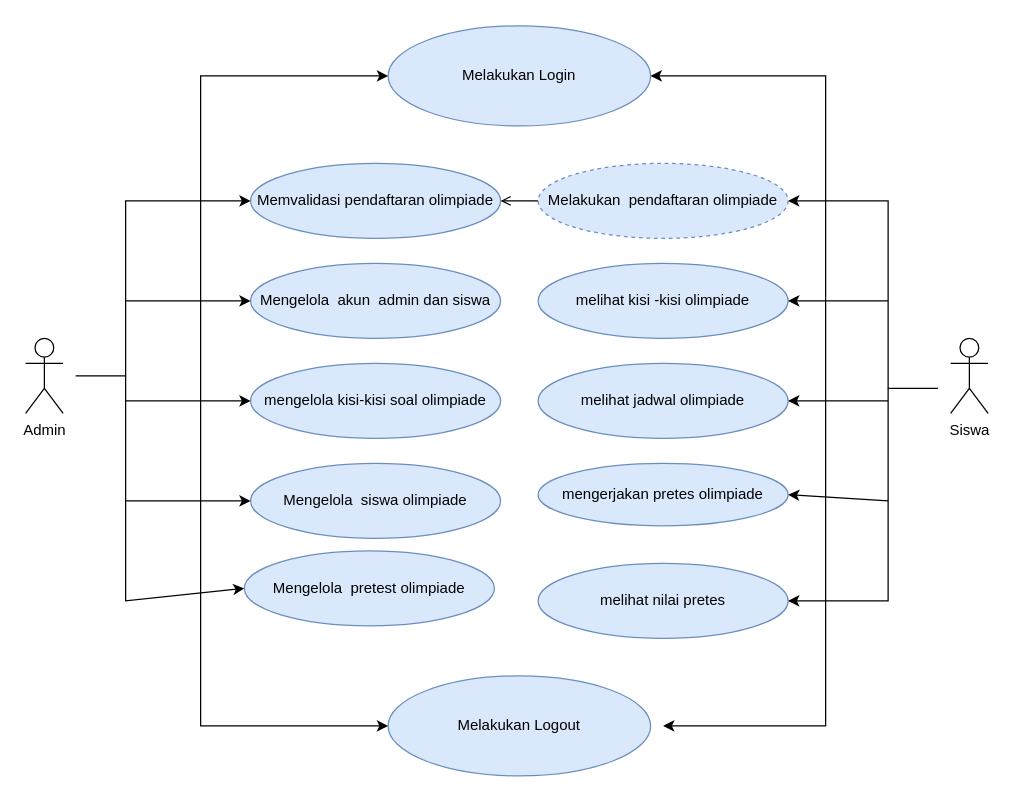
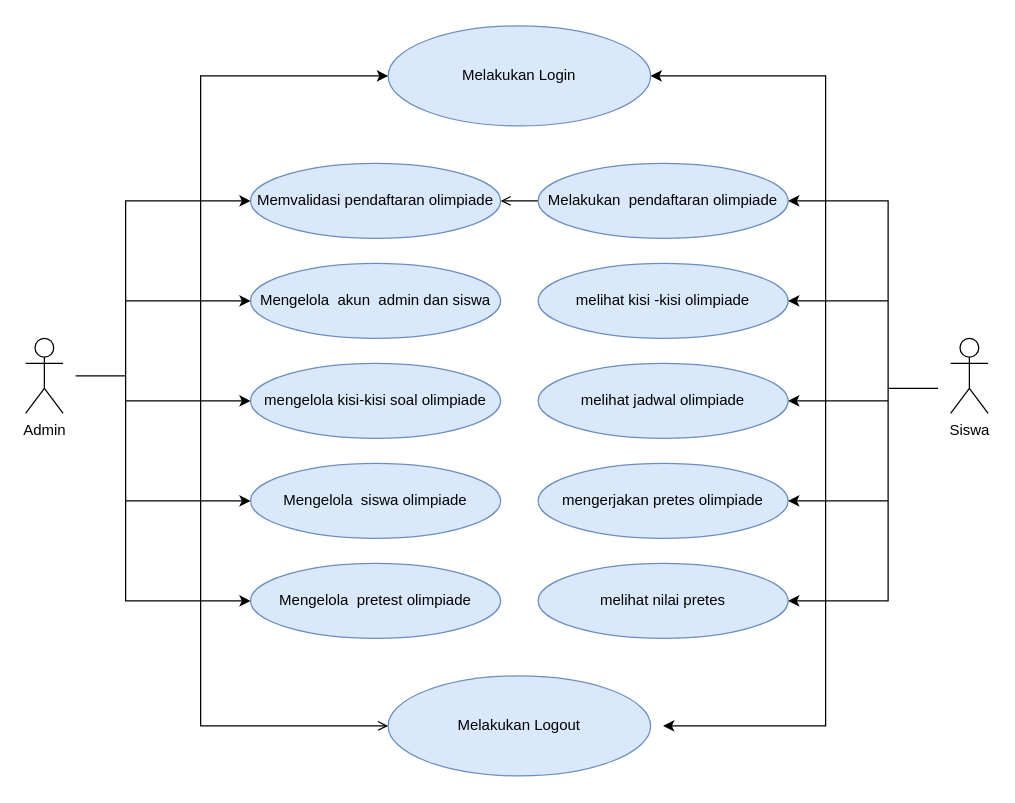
  <mxCell id="0" />
  <mxCell id="1" parent="0" />
  <mxCell id="2" value="Melakukan Login" style="ellipse;whiteSpace=wrap;html=1;fillColor=#dae8fc;strokeColor=#6c8ebf;" vertex="1" parent="1"><mxGeometry x="310" y="20" width="210" height="80" as="geometry" /></mxCell>
  <mxCell id="3" value="Mengelola&amp;nbsp; akun&amp;nbsp; admin dan siswa" style="ellipse;whiteSpace=wrap;html=1;fillColor=#dae8fc;strokeColor=#6c8ebf;" vertex="1" parent="1"><mxGeometry x="200" y="210" width="200" height="60" as="geometry" /></mxCell>
  <mxCell id="4" value="mengelola kisi-kisi soal olimpiade" style="ellipse;whiteSpace=wrap;html=1;fillColor=#dae8fc;strokeColor=#6c8ebf;" vertex="1" parent="1"><mxGeometry x="200" y="290" width="200" height="60" as="geometry" /></mxCell>
  <mxCell id="5" value="Mengelola&amp;nbsp; siswa olimpiade" style="ellipse;whiteSpace=wrap;html=1;fillColor=#dae8fc;strokeColor=#6c8ebf;" vertex="1" parent="1"><mxGeometry x="200" y="370" width="200" height="60" as="geometry" /></mxCell>
- <mxCell id="6" value="Mengelola&amp;nbsp; pretest olimpiade" style="ellipse;whiteSpace=wrap;html=1;fillColor=#dae8fc;strokeColor=#6c8ebf;" vertex="1" parent="1"><mxGeometry x="195" y="440" width="200" height="60" as="geometry" /></mxCell>
+ <mxCell id="6" value="Mengelola&amp;nbsp; pretest olimpiade" style="ellipse;whiteSpace=wrap;html=1;fillColor=#dae8fc;strokeColor=#6c8ebf;" vertex="1" parent="1"><mxGeometry x="200" y="450" width="200" height="60" as="geometry" /></mxCell>
  <mxCell id="7" value="Memvalidasi pendaftaran olimpiade" style="ellipse;whiteSpace=wrap;html=1;fillColor=#dae8fc;strokeColor=#6c8ebf;" vertex="1" parent="1"><mxGeometry x="200" y="130" width="200" height="60" as="geometry" /></mxCell>
  <mxCell id="8" value="" style="edgeStyle=orthogonalEdgeStyle;rounded=0;orthogonalLoop=1;jettySize=auto;html=1;endArrow=open;" edge="1" parent="1" source="9" target="7"><mxGeometry relative="1" as="geometry" /></mxCell>
- <mxCell id="9" value="Melakukan&amp;nbsp; pendaftaran olimpiade" style="ellipse;whiteSpace=wrap;html=1;fillColor=#dae8fc;strokeColor=#6c8ebf;dashed=1;" vertex="1" parent="1"><mxGeometry x="430" y="130" width="200" height="60" as="geometry" /></mxCell>
+ <mxCell id="9" value="Melakukan&amp;nbsp; pendaftaran olimpiade" style="ellipse;whiteSpace=wrap;html=1;fillColor=#dae8fc;strokeColor=#6c8ebf;" vertex="1" parent="1"><mxGeometry x="430" y="130" width="200" height="60" as="geometry" /></mxCell>
  <mxCell id="10" value="melihat kisi -kisi olimpiade" style="ellipse;whiteSpace=wrap;html=1;fillColor=#dae8fc;strokeColor=#6c8ebf;" vertex="1" parent="1"><mxGeometry x="430" y="210" width="200" height="60" as="geometry" /></mxCell>
  <mxCell id="11" value="melihat jadwal olimpiade" style="ellipse;whiteSpace=wrap;html=1;fillColor=#dae8fc;strokeColor=#6c8ebf;" vertex="1" parent="1"><mxGeometry x="430" y="290" width="200" height="60" as="geometry" /></mxCell>
- <mxCell id="12" value="mengerjakan pretes olimpiade" style="ellipse;whiteSpace=wrap;html=1;fillColor=#dae8fc;strokeColor=#6c8ebf;" vertex="1" parent="1"><mxGeometry x="430" y="370" width="200" height="50" as="geometry" /></mxCell>
+ <mxCell id="12" value="mengerjakan pretes olimpiade" style="ellipse;whiteSpace=wrap;html=1;fillColor=#dae8fc;strokeColor=#6c8ebf;" vertex="1" parent="1"><mxGeometry x="430" y="370" width="200" height="60" as="geometry" /></mxCell>
  <mxCell id="13" value="melihat nilai pretes" style="ellipse;whiteSpace=wrap;html=1;fillColor=#dae8fc;strokeColor=#6c8ebf;" vertex="1" parent="1"><mxGeometry x="430" y="450" width="200" height="60" as="geometry" /></mxCell>
  <mxCell id="14" value="Melakukan Logout" style="ellipse;whiteSpace=wrap;html=1;fillColor=#dae8fc;strokeColor=#6c8ebf;" vertex="1" parent="1"><mxGeometry x="310" y="540" width="210" height="80" as="geometry" /></mxCell>
  <mxCell id="15" value="" style="endArrow=classic;startArrow=classic;html=1;rounded=0;" edge="1" parent="1"><mxGeometry width="50" height="50" relative="1" as="geometry"><mxPoint x="520" y="60" as="sourcePoint" /><mxPoint x="530" y="580" as="targetPoint" /><Array as="points"><mxPoint x="660" y="60" /><mxPoint x="660" y="580" /></Array></mxGeometry></mxCell>
- <mxCell id="16" value="" style="endArrow=classic;startArrow=classic;html=1;rounded=0;exitX=0;exitY=0.5;exitDx=0;exitDy=0;entryX=0;entryY=0.5;entryDx=0;entryDy=0;" edge="1" parent="1" source="2" target="14"><mxGeometry width="50" height="50" relative="1" as="geometry"><mxPoint x="20" y="60" as="sourcePoint" /><mxPoint x="30" y="580" as="targetPoint" /><Array as="points"><mxPoint x="160" y="60" /><mxPoint x="160" y="580" /></Array></mxGeometry></mxCell>
+ <mxCell id="16" value="" style="endArrow=open;startArrow=classic;html=1;rounded=0;exitX=0;exitY=0.5;exitDx=0;exitDy=0;entryX=0;entryY=0.5;entryDx=0;entryDy=0;" edge="1" parent="1" source="2" target="14"><mxGeometry width="50" height="50" relative="1" as="geometry"><mxPoint x="20" y="60" as="sourcePoint" /><mxPoint x="30" y="580" as="targetPoint" /><Array as="points"><mxPoint x="160" y="60" /><mxPoint x="160" y="580" /></Array></mxGeometry></mxCell>
  <mxCell id="17" value="Admin" style="shape=umlActor;verticalLabelPosition=bottom;verticalAlign=top;html=1;outlineConnect=0;" vertex="1" parent="1"><mxGeometry x="20" y="270" width="30" height="60" as="geometry" /></mxCell>
  <mxCell id="18" value="" style="endArrow=classic;html=1;rounded=0;entryX=0;entryY=0.5;entryDx=0;entryDy=0;" edge="1" parent="1" target="7"><mxGeometry width="50" height="50" relative="1" as="geometry"><mxPoint x="60" y="300" as="sourcePoint" /><mxPoint x="100" y="130" as="targetPoint" /><Array as="points"><mxPoint x="100" y="300" /><mxPoint x="100" y="160" /></Array></mxGeometry></mxCell>
  <mxCell id="19" value="" style="endArrow=classic;html=1;rounded=0;entryX=0;entryY=0.5;entryDx=0;entryDy=0;" edge="1" parent="1" target="3"><mxGeometry width="50" height="50" relative="1" as="geometry"><mxPoint x="100" y="240" as="sourcePoint" /><mxPoint x="130" y="240" as="targetPoint" /></mxGeometry></mxCell>
  <mxCell id="20" value="" style="endArrow=classic;html=1;rounded=0;entryX=0;entryY=0.5;entryDx=0;entryDy=0;" edge="1" parent="1" target="6"><mxGeometry width="50" height="50" relative="1" as="geometry"><mxPoint x="100" y="300" as="sourcePoint" /><mxPoint x="100" y="530" as="targetPoint" /><Array as="points"><mxPoint x="100" y="480" /></Array></mxGeometry></mxCell>
  <mxCell id="21" value="" style="endArrow=classic;html=1;rounded=0;entryX=0;entryY=0.5;entryDx=0;entryDy=0;" edge="1" parent="1" target="5"><mxGeometry width="50" height="50" relative="1" as="geometry"><mxPoint x="100" y="400" as="sourcePoint" /><mxPoint x="180" y="400" as="targetPoint" /></mxGeometry></mxCell>
  <mxCell id="22" value="" style="endArrow=classic;html=1;rounded=0;entryX=0;entryY=0.5;entryDx=0;entryDy=0;" edge="1" parent="1" target="4"><mxGeometry width="50" height="50" relative="1" as="geometry"><mxPoint x="100" y="320" as="sourcePoint" /><mxPoint x="170" y="290" as="targetPoint" /></mxGeometry></mxCell>
  <mxCell id="23" value="Siswa" style="shape=umlActor;verticalLabelPosition=bottom;verticalAlign=top;html=1;outlineConnect=0;" vertex="1" parent="1"><mxGeometry x="760" y="270" width="30" height="60" as="geometry" /></mxCell>
  <mxCell id="24" value="" style="endArrow=classic;html=1;rounded=0;entryX=1;entryY=0.5;entryDx=0;entryDy=0;" edge="1" parent="1" target="9"><mxGeometry width="50" height="50" relative="1" as="geometry"><mxPoint x="750" y="310" as="sourcePoint" /><mxPoint x="780" y="170" as="targetPoint" /><Array as="points"><mxPoint x="710" y="310" /><mxPoint x="710" y="160" /></Array></mxGeometry></mxCell>
  <mxCell id="25" value="" style="endArrow=classic;html=1;rounded=0;entryX=1;entryY=0.5;entryDx=0;entryDy=0;" edge="1" parent="1" target="10"><mxGeometry width="50" height="50" relative="1" as="geometry"><mxPoint x="710" y="240" as="sourcePoint" /><mxPoint x="780" y="250" as="targetPoint" /></mxGeometry></mxCell>
  <mxCell id="26" value="" style="endArrow=classic;html=1;rounded=0;entryX=1;entryY=0.5;entryDx=0;entryDy=0;" edge="1" parent="1" target="13"><mxGeometry width="50" height="50" relative="1" as="geometry"><mxPoint x="710" y="310" as="sourcePoint" /><mxPoint x="780" y="490" as="targetPoint" /><Array as="points"><mxPoint x="710" y="480" /></Array></mxGeometry></mxCell>
  <mxCell id="27" value="" style="endArrow=classic;html=1;rounded=0;entryX=1;entryY=0.5;entryDx=0;entryDy=0;" edge="1" parent="1" target="12"><mxGeometry width="50" height="50" relative="1" as="geometry"><mxPoint x="710" y="400" as="sourcePoint" /><mxPoint x="780" y="410" as="targetPoint" /></mxGeometry></mxCell>
  <mxCell id="28" value="" style="endArrow=classic;html=1;rounded=0;entryX=1;entryY=0.5;entryDx=0;entryDy=0;" edge="1" parent="1" target="11"><mxGeometry width="50" height="50" relative="1" as="geometry"><mxPoint x="710" y="320" as="sourcePoint" /><mxPoint x="780" y="330" as="targetPoint" /></mxGeometry></mxCell>
